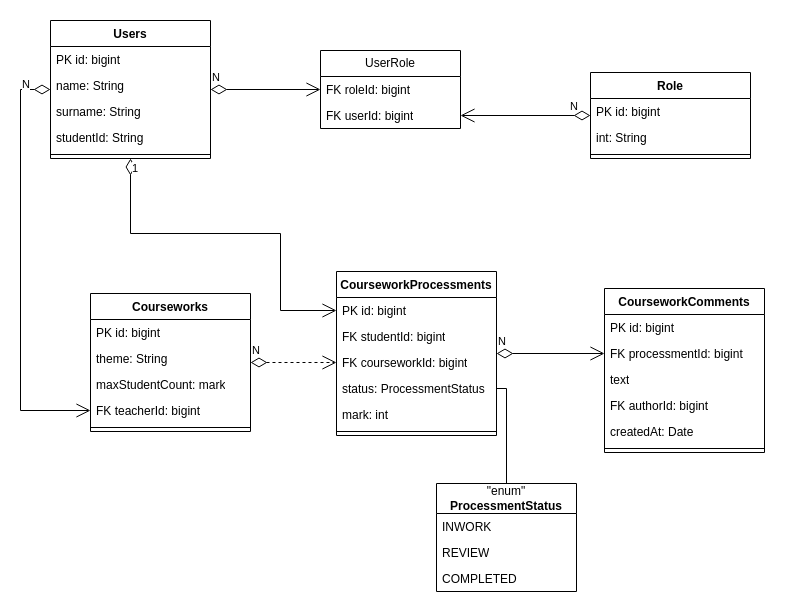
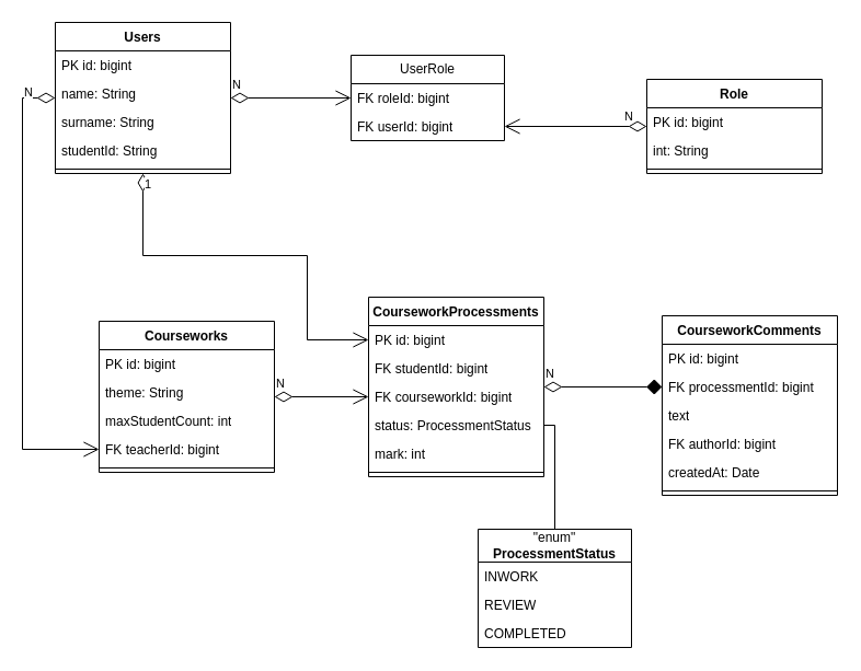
  <mxCell id="0" />
  <mxCell id="1" parent="0" />
  <mxCell id="2" value="UserRole" style="swimlane;fontStyle=0;childLayout=stackLayout;horizontal=1;startSize=26;fillColor=none;horizontalStack=0;resizeParent=1;resizeParentMax=0;resizeLast=0;collapsible=1;marginBottom=0;whiteSpace=wrap;html=1;" vertex="1" parent="1"><mxGeometry x="320" y="50" width="140" height="78" as="geometry" /></mxCell>
  <mxCell id="3" value="FK roleId: bigint" style="text;strokeColor=none;fillColor=none;align=left;verticalAlign=top;spacingLeft=4;spacingRight=4;overflow=hidden;rotatable=0;points=[[0,0.5],[1,0.5]];portConstraint=eastwest;whiteSpace=wrap;html=1;" vertex="1" parent="2"><mxGeometry y="26" width="140" height="26" as="geometry" /></mxCell>
  <mxCell id="4" value="FK userId: bigint" style="text;strokeColor=none;fillColor=none;align=left;verticalAlign=top;spacingLeft=4;spacingRight=4;overflow=hidden;rotatable=0;points=[[0,0.5],[1,0.5]];portConstraint=eastwest;whiteSpace=wrap;html=1;" vertex="1" parent="2"><mxGeometry y="52" width="140" height="26" as="geometry" /></mxCell>
  <mxCell id="5" value="N" style="endArrow=open;html=1;endSize=12;startArrow=diamondThin;startSize=14;startFill=0;edgeStyle=orthogonalEdgeStyle;align=left;verticalAlign=bottom;rounded=0;" edge="1" parent="1" source="8" target="3"><mxGeometry x="-1" y="3" relative="1" as="geometry"><mxPoint x="240" y="143" as="sourcePoint" /><mxPoint x="430" y="173" as="targetPoint" /></mxGeometry></mxCell>
  <mxCell id="6" value="N" style="endArrow=open;html=1;endSize=12;startArrow=diamondThin;startSize=14;startFill=0;edgeStyle=orthogonalEdgeStyle;align=left;verticalAlign=bottom;rounded=0;" edge="1" parent="1" source="14" target="4"><mxGeometry x="-0.655" relative="1" as="geometry"><mxPoint x="380" y="205" as="sourcePoint" /><mxPoint x="480" y="153" as="targetPoint" /><mxPoint as="offset" /></mxGeometry></mxCell>
- <mxCell id="7" value="N" style="endArrow=open;html=1;endSize=12;startArrow=diamondThin;startSize=14;startFill=0;edgeStyle=orthogonalEdgeStyle;align=left;verticalAlign=bottom;rounded=0;dashed=1;" edge="1" parent="1" source="18" target="27"><mxGeometry x="-1" y="3" relative="1" as="geometry"><mxPoint x="310" y="433" as="sourcePoint" /><mxPoint x="390" y="473" as="targetPoint" /></mxGeometry></mxCell>
+ <mxCell id="7" value="N" style="endArrow=open;html=1;endSize=12;startArrow=diamondThin;startSize=14;startFill=0;edgeStyle=orthogonalEdgeStyle;align=left;verticalAlign=bottom;rounded=0;" edge="1" parent="1" source="18" target="27"><mxGeometry x="-1" y="3" relative="1" as="geometry"><mxPoint x="310" y="433" as="sourcePoint" /><mxPoint x="390" y="473" as="targetPoint" /></mxGeometry></mxCell>
  <mxCell id="8" value="Users" style="swimlane;fontStyle=1;align=center;verticalAlign=top;childLayout=stackLayout;horizontal=1;startSize=26;horizontalStack=0;resizeParent=1;resizeParentMax=0;resizeLast=0;collapsible=1;marginBottom=0;whiteSpace=wrap;html=1;" vertex="1" parent="1"><mxGeometry x="50" y="20" width="160" height="138" as="geometry" /></mxCell>
  <mxCell id="9" value="PK id: bigint" style="text;strokeColor=none;fillColor=none;align=left;verticalAlign=top;spacingLeft=4;spacingRight=4;overflow=hidden;rotatable=0;points=[[0,0.5],[1,0.5]];portConstraint=eastwest;whiteSpace=wrap;html=1;" vertex="1" parent="8"><mxGeometry y="26" width="160" height="26" as="geometry" /></mxCell>
  <mxCell id="10" value="name: String" style="text;strokeColor=none;fillColor=none;align=left;verticalAlign=top;spacingLeft=4;spacingRight=4;overflow=hidden;rotatable=0;points=[[0,0.5],[1,0.5]];portConstraint=eastwest;whiteSpace=wrap;html=1;" vertex="1" parent="8"><mxGeometry y="52" width="160" height="26" as="geometry" /></mxCell>
  <mxCell id="11" value="surname: String" style="text;strokeColor=none;fillColor=none;align=left;verticalAlign=top;spacingLeft=4;spacingRight=4;overflow=hidden;rotatable=0;points=[[0,0.5],[1,0.5]];portConstraint=eastwest;whiteSpace=wrap;html=1;" vertex="1" parent="8"><mxGeometry y="78" width="160" height="26" as="geometry" /></mxCell>
  <mxCell id="12" value="studentId: String" style="text;strokeColor=none;fillColor=none;align=left;verticalAlign=top;spacingLeft=4;spacingRight=4;overflow=hidden;rotatable=0;points=[[0,0.5],[1,0.5]];portConstraint=eastwest;whiteSpace=wrap;html=1;" vertex="1" parent="8"><mxGeometry y="104" width="160" height="26" as="geometry" /></mxCell>
  <mxCell id="13" value="" style="line;strokeWidth=1;fillColor=none;align=left;verticalAlign=middle;spacingTop=-1;spacingLeft=3;spacingRight=3;rotatable=0;labelPosition=right;points=[];portConstraint=eastwest;strokeColor=inherit;" vertex="1" parent="8"><mxGeometry y="130" width="160" height="8" as="geometry" /></mxCell>
  <mxCell id="14" value="Role" style="swimlane;fontStyle=1;align=center;verticalAlign=top;childLayout=stackLayout;horizontal=1;startSize=26;horizontalStack=0;resizeParent=1;resizeParentMax=0;resizeLast=0;collapsible=1;marginBottom=0;whiteSpace=wrap;html=1;" vertex="1" parent="1"><mxGeometry x="590" y="72" width="160" height="86" as="geometry" /></mxCell>
  <mxCell id="15" value="PK id: bigint" style="text;strokeColor=none;fillColor=none;align=left;verticalAlign=top;spacingLeft=4;spacingRight=4;overflow=hidden;rotatable=0;points=[[0,0.5],[1,0.5]];portConstraint=eastwest;whiteSpace=wrap;html=1;" vertex="1" parent="14"><mxGeometry y="26" width="160" height="26" as="geometry" /></mxCell>
  <mxCell id="16" value="int: String" style="text;strokeColor=none;fillColor=none;align=left;verticalAlign=top;spacingLeft=4;spacingRight=4;overflow=hidden;rotatable=0;points=[[0,0.5],[1,0.5]];portConstraint=eastwest;whiteSpace=wrap;html=1;" vertex="1" parent="14"><mxGeometry y="52" width="160" height="26" as="geometry" /></mxCell>
  <mxCell id="17" value="" style="line;strokeWidth=1;fillColor=none;align=left;verticalAlign=middle;spacingTop=-1;spacingLeft=3;spacingRight=3;rotatable=0;labelPosition=right;points=[];portConstraint=eastwest;strokeColor=inherit;" vertex="1" parent="14"><mxGeometry y="78" width="160" height="8" as="geometry" /></mxCell>
  <mxCell id="18" value="Courseworks" style="swimlane;fontStyle=1;align=center;verticalAlign=top;childLayout=stackLayout;horizontal=1;startSize=26;horizontalStack=0;resizeParent=1;resizeParentMax=0;resizeLast=0;collapsible=1;marginBottom=0;whiteSpace=wrap;html=1;" vertex="1" parent="1"><mxGeometry x="90" y="293" width="160" height="138" as="geometry" /></mxCell>
  <mxCell id="19" value="PK id: bigint" style="text;strokeColor=none;fillColor=none;align=left;verticalAlign=top;spacingLeft=4;spacingRight=4;overflow=hidden;rotatable=0;points=[[0,0.5],[1,0.5]];portConstraint=eastwest;whiteSpace=wrap;html=1;" vertex="1" parent="18"><mxGeometry y="26" width="160" height="26" as="geometry" /></mxCell>
  <mxCell id="20" value="theme: String" style="text;strokeColor=none;fillColor=none;align=left;verticalAlign=top;spacingLeft=4;spacingRight=4;overflow=hidden;rotatable=0;points=[[0,0.5],[1,0.5]];portConstraint=eastwest;whiteSpace=wrap;html=1;" vertex="1" parent="18"><mxGeometry y="52" width="160" height="26" as="geometry" /></mxCell>
- <mxCell id="21" value="maxStudentCount: mark" style="text;strokeColor=none;fillColor=none;align=left;verticalAlign=top;spacingLeft=4;spacingRight=4;overflow=hidden;rotatable=0;points=[[0,0.5],[1,0.5]];portConstraint=eastwest;whiteSpace=wrap;html=1;" vertex="1" parent="18"><mxGeometry y="78" width="160" height="26" as="geometry" /></mxCell>
+ <mxCell id="21" value="maxStudentCount: int" style="text;strokeColor=none;fillColor=none;align=left;verticalAlign=top;spacingLeft=4;spacingRight=4;overflow=hidden;rotatable=0;points=[[0,0.5],[1,0.5]];portConstraint=eastwest;whiteSpace=wrap;html=1;" vertex="1" parent="18"><mxGeometry y="78" width="160" height="26" as="geometry" /></mxCell>
  <mxCell id="22" value="FK teacherId: bigint" style="text;strokeColor=none;fillColor=none;align=left;verticalAlign=top;spacingLeft=4;spacingRight=4;overflow=hidden;rotatable=0;points=[[0,0.5],[1,0.5]];portConstraint=eastwest;whiteSpace=wrap;html=1;" vertex="1" parent="18"><mxGeometry y="104" width="160" height="26" as="geometry" /></mxCell>
  <mxCell id="23" value="" style="line;strokeWidth=1;fillColor=none;align=left;verticalAlign=middle;spacingTop=-1;spacingLeft=3;spacingRight=3;rotatable=0;labelPosition=right;points=[];portConstraint=eastwest;strokeColor=inherit;" vertex="1" parent="18"><mxGeometry y="130" width="160" height="8" as="geometry" /></mxCell>
  <mxCell id="24" value="CourseworkProcessments" style="swimlane;fontStyle=1;align=center;verticalAlign=top;childLayout=stackLayout;horizontal=1;startSize=26;horizontalStack=0;resizeParent=1;resizeParentMax=0;resizeLast=0;collapsible=1;marginBottom=0;whiteSpace=wrap;html=1;" vertex="1" parent="1"><mxGeometry x="336" y="271" width="160" height="164" as="geometry" /></mxCell>
  <mxCell id="25" value="PK id: bigint" style="text;strokeColor=none;fillColor=none;align=left;verticalAlign=top;spacingLeft=4;spacingRight=4;overflow=hidden;rotatable=0;points=[[0,0.5],[1,0.5]];portConstraint=eastwest;whiteSpace=wrap;html=1;" vertex="1" parent="24"><mxGeometry y="26" width="160" height="26" as="geometry" /></mxCell>
  <mxCell id="26" value="FK studentId: bigint" style="text;strokeColor=none;fillColor=none;align=left;verticalAlign=top;spacingLeft=4;spacingRight=4;overflow=hidden;rotatable=0;points=[[0,0.5],[1,0.5]];portConstraint=eastwest;whiteSpace=wrap;html=1;" vertex="1" parent="24"><mxGeometry y="52" width="160" height="26" as="geometry" /></mxCell>
  <mxCell id="27" value="FK courseworkId: bigint" style="text;strokeColor=none;fillColor=none;align=left;verticalAlign=top;spacingLeft=4;spacingRight=4;overflow=hidden;rotatable=0;points=[[0,0.5],[1,0.5]];portConstraint=eastwest;whiteSpace=wrap;html=1;" vertex="1" parent="24"><mxGeometry y="78" width="160" height="26" as="geometry" /></mxCell>
  <mxCell id="28" value="status: ProcessmentStatus" style="text;strokeColor=none;fillColor=none;align=left;verticalAlign=top;spacingLeft=4;spacingRight=4;overflow=hidden;rotatable=0;points=[[0,0.5],[1,0.5]];portConstraint=eastwest;whiteSpace=wrap;html=1;" vertex="1" parent="24"><mxGeometry y="104" width="160" height="26" as="geometry" /></mxCell>
  <mxCell id="29" value="mark: int" style="text;strokeColor=none;fillColor=none;align=left;verticalAlign=top;spacingLeft=4;spacingRight=4;overflow=hidden;rotatable=0;points=[[0,0.5],[1,0.5]];portConstraint=eastwest;whiteSpace=wrap;html=1;" vertex="1" parent="24"><mxGeometry y="130" width="160" height="26" as="geometry" /></mxCell>
  <mxCell id="30" value="" style="line;strokeWidth=1;fillColor=none;align=left;verticalAlign=middle;spacingTop=-1;spacingLeft=3;spacingRight=3;rotatable=0;labelPosition=right;points=[];portConstraint=eastwest;strokeColor=inherit;" vertex="1" parent="24"><mxGeometry y="156" width="160" height="8" as="geometry" /></mxCell>
  <mxCell id="31" value="N" style="endArrow=open;html=1;endSize=12;startArrow=diamondThin;startSize=14;startFill=0;edgeStyle=orthogonalEdgeStyle;align=left;verticalAlign=bottom;rounded=0;" edge="1" parent="1" source="8" target="22"><mxGeometry x="-0.84" relative="1" as="geometry"><mxPoint y="223" as="sourcePoint" x="0" /><mxPoint x="160" y="223" as="targetPoint" /><Array as="points"><mxPoint x="20" y="89" /><mxPoint x="20" y="410" /></Array><mxPoint as="offset" /></mxGeometry></mxCell>
  <mxCell id="32" value="1" style="endArrow=open;html=1;endSize=12;startArrow=diamondThin;startSize=14;startFill=0;edgeStyle=orthogonalEdgeStyle;align=left;verticalAlign=bottom;rounded=0;" edge="1" parent="1" source="8" target="25"><mxGeometry x="-0.892" relative="1" as="geometry"><mxPoint x="140" y="253" as="sourcePoint" /><mxPoint x="300" y="253" as="targetPoint" /><Array as="points"><mxPoint x="130" y="233" /><mxPoint x="280" y="233" /><mxPoint x="280" y="310" /></Array><mxPoint as="offset" /></mxGeometry></mxCell>
  <mxCell id="33" value="&quot;enum&quot;&lt;br&gt;&lt;b&gt;ProcessmentStatus&lt;/b&gt;" style="swimlane;fontStyle=0;childLayout=stackLayout;horizontal=1;startSize=30;fillColor=none;horizontalStack=0;resizeParent=1;resizeParentMax=0;resizeLast=0;collapsible=1;marginBottom=0;whiteSpace=wrap;html=1;" vertex="1" parent="1"><mxGeometry x="436" y="483" width="140" height="108" as="geometry" /></mxCell>
  <mxCell id="34" value="INWORK" style="text;strokeColor=none;fillColor=none;align=left;verticalAlign=top;spacingLeft=4;spacingRight=4;overflow=hidden;rotatable=0;points=[[0,0.5],[1,0.5]];portConstraint=eastwest;whiteSpace=wrap;html=1;" vertex="1" parent="33"><mxGeometry y="30" width="140" height="26" as="geometry" /></mxCell>
  <mxCell id="35" value="REVIEW" style="text;strokeColor=none;fillColor=none;align=left;verticalAlign=top;spacingLeft=4;spacingRight=4;overflow=hidden;rotatable=0;points=[[0,0.5],[1,0.5]];portConstraint=eastwest;whiteSpace=wrap;html=1;" vertex="1" parent="33"><mxGeometry y="56" width="140" height="26" as="geometry" /></mxCell>
  <mxCell id="36" value="COMPLETED" style="text;strokeColor=none;fillColor=none;align=left;verticalAlign=top;spacingLeft=4;spacingRight=4;overflow=hidden;rotatable=0;points=[[0,0.5],[1,0.5]];portConstraint=eastwest;whiteSpace=wrap;html=1;" vertex="1" parent="33"><mxGeometry y="82" width="140" height="26" as="geometry" /></mxCell>
  <mxCell id="37" value="" style="endArrow=none;html=1;edgeStyle=orthogonalEdgeStyle;rounded=0;" edge="1" parent="1" source="28" target="33"><mxGeometry relative="1" as="geometry"><mxPoint x="496" y="433" as="sourcePoint" /><mxPoint x="656" y="433" as="targetPoint" /></mxGeometry></mxCell>
  <mxCell id="38" value="CourseworkComments" style="swimlane;fontStyle=1;align=center;verticalAlign=top;childLayout=stackLayout;horizontal=1;startSize=26;horizontalStack=0;resizeParent=1;resizeParentMax=0;resizeLast=0;collapsible=1;marginBottom=0;whiteSpace=wrap;html=1;" vertex="1" parent="1"><mxGeometry x="604" y="288" width="160" height="164" as="geometry" /></mxCell>
  <mxCell id="39" value="PK id: bigint" style="text;strokeColor=none;fillColor=none;align=left;verticalAlign=top;spacingLeft=4;spacingRight=4;overflow=hidden;rotatable=0;points=[[0,0.5],[1,0.5]];portConstraint=eastwest;whiteSpace=wrap;html=1;" vertex="1" parent="38"><mxGeometry y="26" width="160" height="26" as="geometry" /></mxCell>
  <mxCell id="40" value="FK processmentId: bigint" style="text;strokeColor=none;fillColor=none;align=left;verticalAlign=top;spacingLeft=4;spacingRight=4;overflow=hidden;rotatable=0;points=[[0,0.5],[1,0.5]];portConstraint=eastwest;whiteSpace=wrap;html=1;" vertex="1" parent="38"><mxGeometry y="52" width="160" height="26" as="geometry" /></mxCell>
  <mxCell id="41" value="text" style="text;strokeColor=none;fillColor=none;align=left;verticalAlign=top;spacingLeft=4;spacingRight=4;overflow=hidden;rotatable=0;points=[[0,0.5],[1,0.5]];portConstraint=eastwest;whiteSpace=wrap;html=1;" vertex="1" parent="38"><mxGeometry y="78" width="160" height="26" as="geometry" /></mxCell>
  <mxCell id="42" value="FK authorId: bigint" style="text;strokeColor=none;fillColor=none;align=left;verticalAlign=top;spacingLeft=4;spacingRight=4;overflow=hidden;rotatable=0;points=[[0,0.5],[1,0.5]];portConstraint=eastwest;whiteSpace=wrap;html=1;" vertex="1" parent="38"><mxGeometry y="104" width="160" height="26" as="geometry" /></mxCell>
  <mxCell id="43" value="createdAt: Date" style="text;strokeColor=none;fillColor=none;align=left;verticalAlign=top;spacingLeft=4;spacingRight=4;overflow=hidden;rotatable=0;points=[[0,0.5],[1,0.5]];portConstraint=eastwest;whiteSpace=wrap;html=1;" vertex="1" parent="38"><mxGeometry y="130" width="160" height="26" as="geometry" /></mxCell>
  <mxCell id="44" value="" style="line;strokeWidth=1;fillColor=none;align=left;verticalAlign=middle;spacingTop=-1;spacingLeft=3;spacingRight=3;rotatable=0;labelPosition=right;points=[];portConstraint=eastwest;strokeColor=inherit;" vertex="1" parent="38"><mxGeometry y="156" width="160" height="8" as="geometry" /></mxCell>
- <mxCell id="45" value="N" style="endArrow=open;html=1;endSize=12;startArrow=diamondThin;startSize=14;startFill=0;edgeStyle=orthogonalEdgeStyle;align=left;verticalAlign=bottom;rounded=0;" edge="1" parent="1" source="24" target="40"><mxGeometry x="-1" y="3" relative="1" as="geometry"><mxPoint x="546" y="303" as="sourcePoint" /><mxPoint x="706" y="303" as="targetPoint" /></mxGeometry></mxCell>
+ <mxCell id="45" value="N" style="endArrow=diamond;html=1;endSize=12;startArrow=diamondThin;startSize=14;startFill=0;edgeStyle=orthogonalEdgeStyle;align=left;verticalAlign=bottom;rounded=0;" edge="1" parent="1" source="24" target="40"><mxGeometry x="-1" y="3" relative="1" as="geometry"><mxPoint x="546" y="303" as="sourcePoint" /><mxPoint x="706" y="303" as="targetPoint" /></mxGeometry></mxCell>
